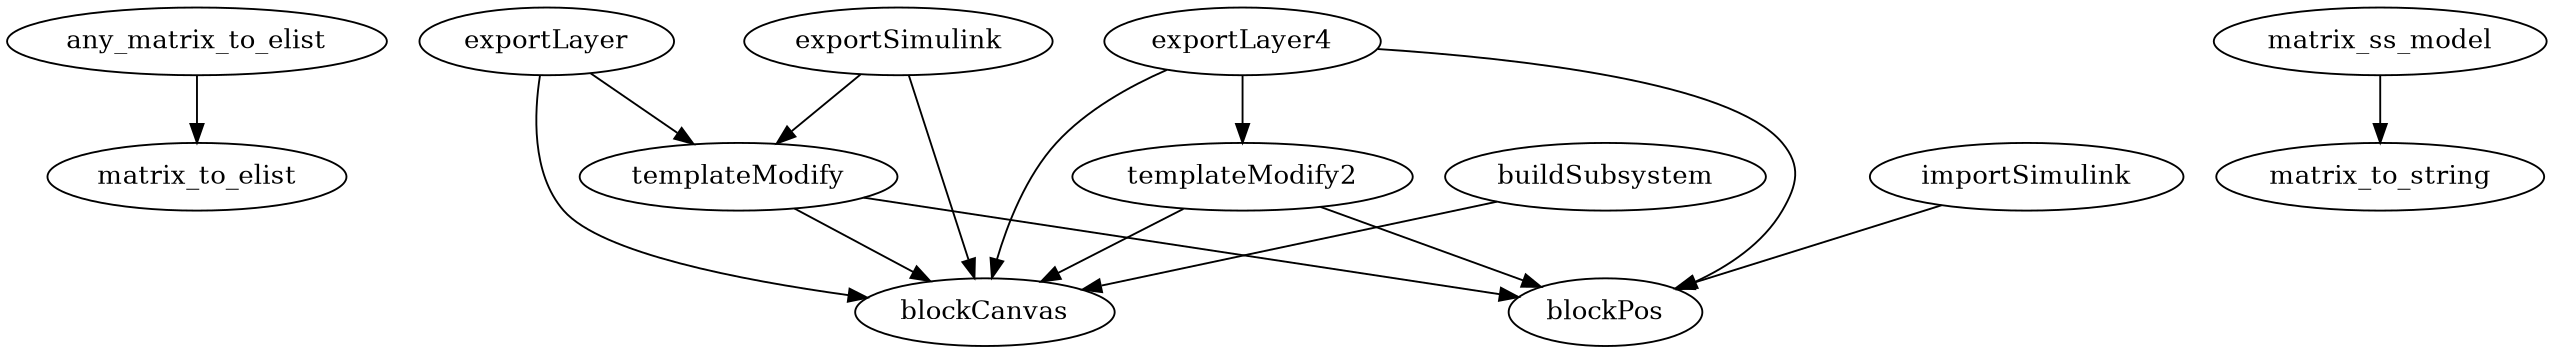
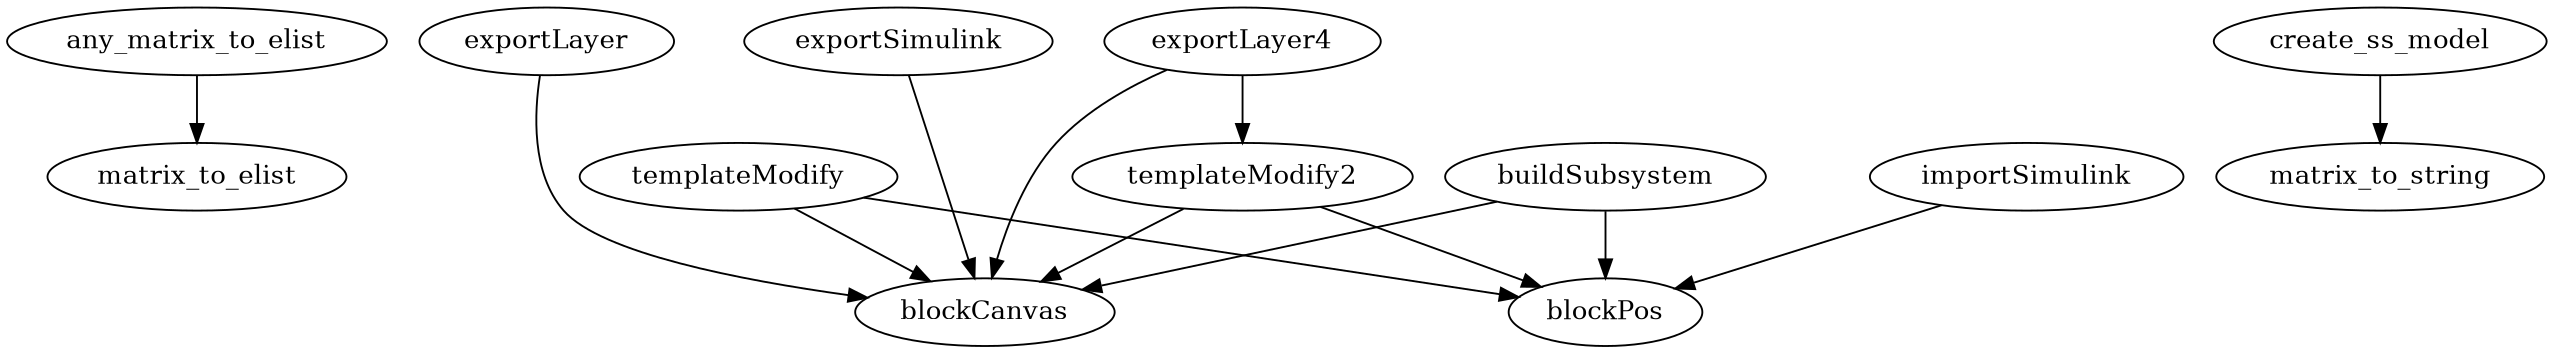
  digraph {
    n1 [label=matrix_to_elist]
    any_matrix_to_elist
    buildSubsystem
    blockCanvas
    blockPos
-   create_ss_model [label=matrix_ss_model]
+   create_ss_model
    matrix_to_string
    exportLayer
    templateModify
    n10 [label=exportLayer4]
    templateModify2
    exportSimulink
    importSimulink
    any_matrix_to_elist -> n1
    buildSubsystem -> blockCanvas
-   n10 -> blockPos
+   buildSubsystem -> blockPos
    create_ss_model -> matrix_to_string
    exportLayer -> blockCanvas
-   exportLayer -> templateModify
    templateModify -> blockCanvas
    templateModify -> blockPos
    n10 -> blockCanvas
    n10 -> templateModify2
    templateModify2 -> blockCanvas
    templateModify2 -> blockPos
    exportSimulink -> blockCanvas
-   exportSimulink -> templateModify
    importSimulink -> blockPos
  }
